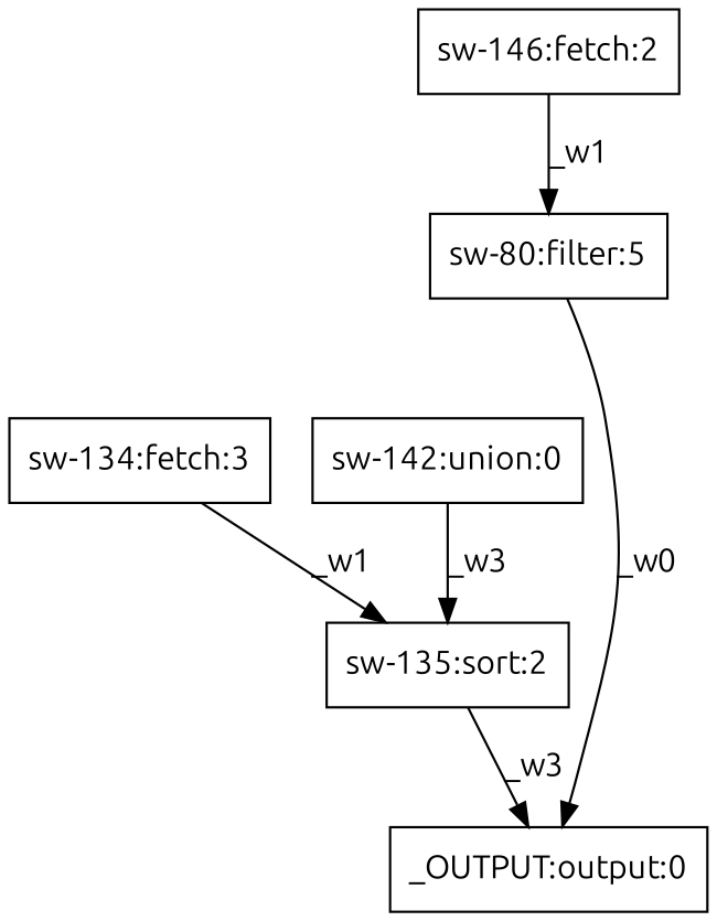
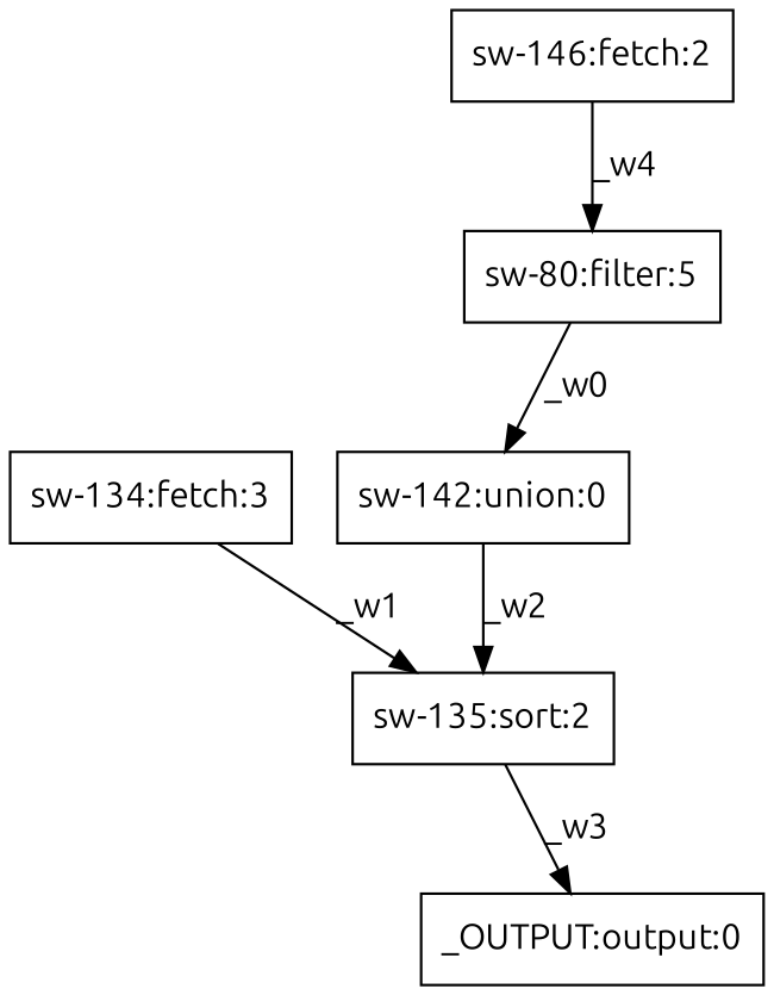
  digraph {
    fontname=Ubuntu
    node [fontname=Ubuntu shape=box]
    edge [fontname=Ubuntu]
    n1 [label="_OUTPUT:output:0"]
    n2 [label="sw-134:fetch:3"]
    n3 [label="sw-135:sort:2"]
    n4 [label="sw-142:union:0"]
    n5 [label="sw-80:filter:5"]
    n6 [label="sw-146:fetch:2"]
    n2 -> n3 [label=_w1]
    n3 -> n1 [label=_w3]
-   n4 -> n3 [label=_w3]
-   n5 -> n1 [label=_w0]
-   n6 -> n5 [label=_w1]
+   n4 -> n3 [label=_w2]
+   n5 -> n4 [label=_w0]
+   n6 -> n5 [label=_w4]
  }
